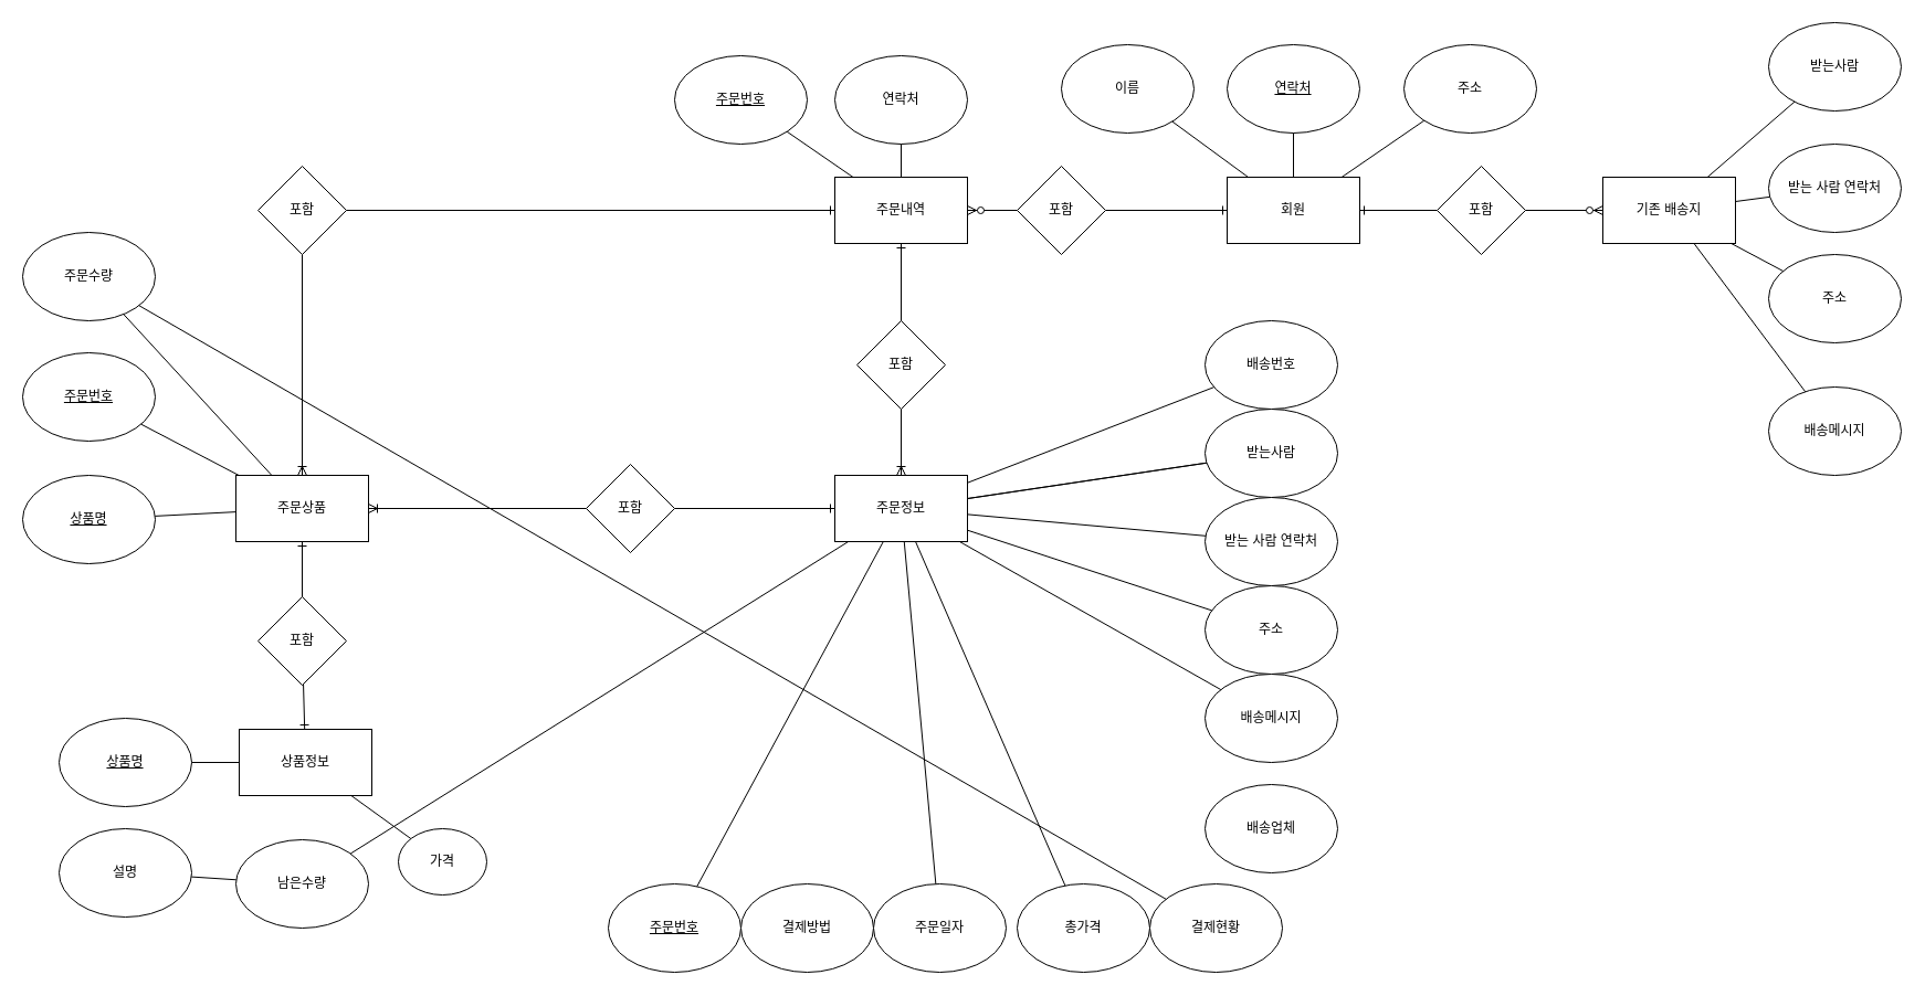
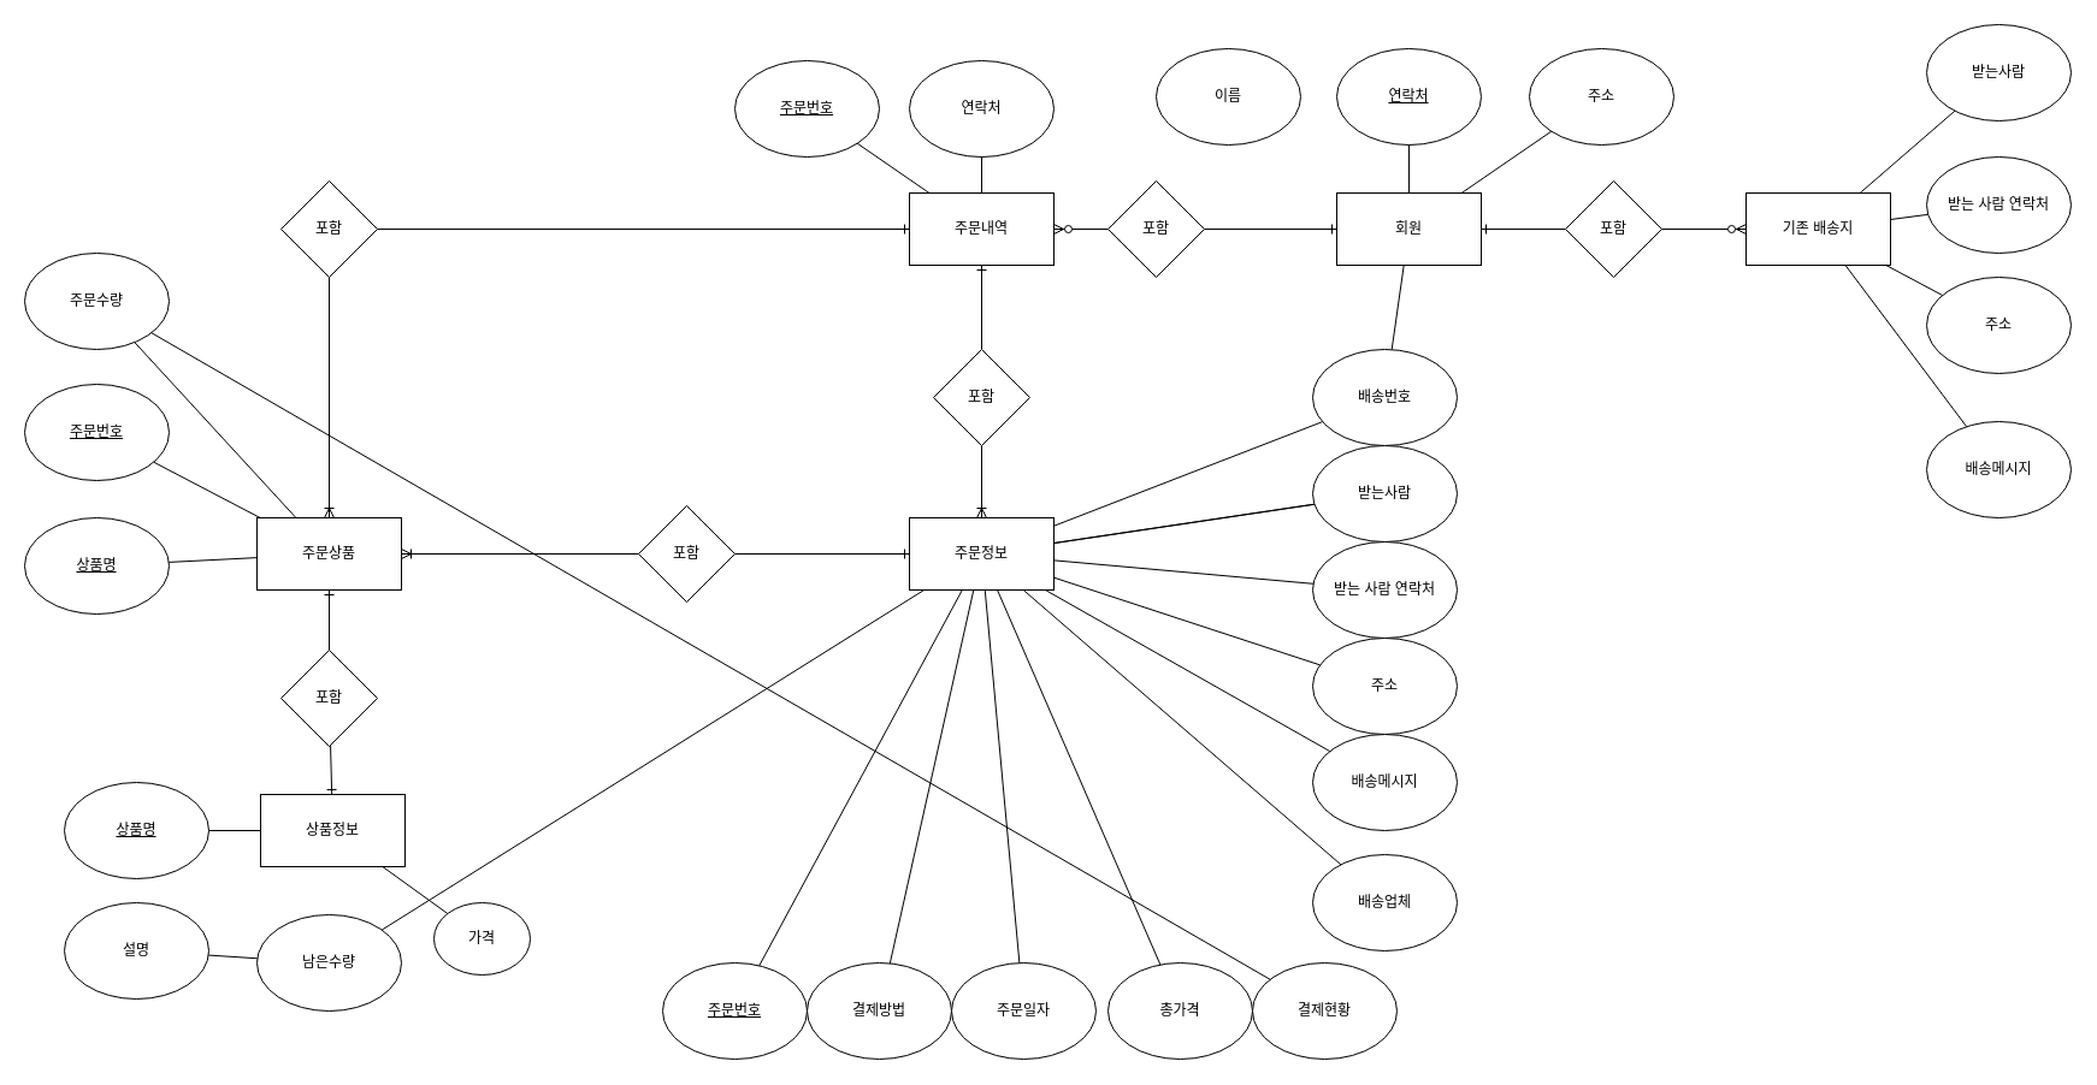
  <mxCell id="0" />
  <mxCell id="1" parent="0" />
  <mxCell id="2" value="회원" style="rounded=0;whiteSpace=wrap;html=1;" vertex="1" parent="1"><mxGeometry x="1110" y="160" width="120" height="60" as="geometry" /></mxCell>
  <mxCell id="3" value="상품정보" style="rounded=0;whiteSpace=wrap;html=1;" vertex="1" parent="1"><mxGeometry x="216" y="660" width="120" height="60" as="geometry" /></mxCell>
  <mxCell id="4" value="주문정보" style="rounded=0;whiteSpace=wrap;html=1;" vertex="1" parent="1"><mxGeometry x="755" y="430" width="120" height="60" as="geometry" /></mxCell>
  <mxCell id="5" value="&lt;u&gt;연락처&lt;/u&gt;" style="ellipse;whiteSpace=wrap;html=1;" vertex="1" parent="1"><mxGeometry x="1110" y="40" width="120" height="80" as="geometry" /></mxCell>
  <mxCell id="6" value="이름" style="ellipse;whiteSpace=wrap;html=1;" vertex="1" parent="1"><mxGeometry x="960" y="40" width="120" height="80" as="geometry" /></mxCell>
  <mxCell id="7" value="주소" style="ellipse;whiteSpace=wrap;html=1;" vertex="1" parent="1"><mxGeometry x="1270" y="40" width="120" height="80" as="geometry" /></mxCell>
  <mxCell id="8" value="&lt;u&gt;주문번호&lt;/u&gt;" style="ellipse;whiteSpace=wrap;html=1;" vertex="1" parent="1"><mxGeometry x="550" y="800" width="120" height="80" as="geometry" /></mxCell>
  <mxCell id="9" value="가격" style="ellipse;whiteSpace=wrap;html=1;" vertex="1" parent="1"><mxGeometry x="360" y="750" width="80" height="60" as="geometry" /></mxCell>
  <mxCell id="10" value="남은수량" style="ellipse;whiteSpace=wrap;html=1;" vertex="1" parent="1"><mxGeometry x="213" y="760" width="120" height="80" as="geometry" /></mxCell>
  <mxCell id="11" value="설명" style="ellipse;whiteSpace=wrap;html=1;" vertex="1" parent="1"><mxGeometry x="53" y="750" width="120" height="80" as="geometry" /></mxCell>
  <mxCell id="12" value="상품명" style="ellipse;whiteSpace=wrap;html=1;fontStyle=4" vertex="1" parent="1"><mxGeometry x="53" y="650" width="120" height="80" as="geometry" /></mxCell>
  <mxCell id="13" value="" style="endArrow=none;html=1;" edge="1" parent="1" source="11" target="10"><mxGeometry width="50" height="50" relative="1" as="geometry"><mxPoint x="103" y="730" as="sourcePoint" /><mxPoint x="153" y="680" as="targetPoint" /></mxGeometry></mxCell>
  <mxCell id="14" value="" style="endArrow=none;html=1;" edge="1" parent="1" source="10" target="4"><mxGeometry width="50" height="50" relative="1" as="geometry"><mxPoint x="113" y="740" as="sourcePoint" /><mxPoint x="163" y="690" as="targetPoint" /></mxGeometry></mxCell>
  <mxCell id="15" value="" style="endArrow=none;html=1;" edge="1" parent="1" source="12" target="3"><mxGeometry width="50" height="50" relative="1" as="geometry"><mxPoint x="123" y="750" as="sourcePoint" /><mxPoint x="173" y="700" as="targetPoint" /></mxGeometry></mxCell>
  <mxCell id="16" value="" style="endArrow=none;html=1;" edge="1" parent="1" source="9" target="3"><mxGeometry width="50" height="50" relative="1" as="geometry"><mxPoint x="133" y="760" as="sourcePoint" /><mxPoint x="183" y="710" as="targetPoint" /></mxGeometry></mxCell>
  <mxCell id="17" value="주문수량" style="ellipse;whiteSpace=wrap;html=1;" vertex="1" parent="1"><mxGeometry x="20" y="210" width="120" height="80" as="geometry" /></mxCell>
  <mxCell id="18" value="상품명" style="ellipse;whiteSpace=wrap;html=1;fontStyle=4" vertex="1" parent="1"><mxGeometry x="20" y="430" width="120" height="80" as="geometry" /></mxCell>
  <mxCell id="19" value="배송메시지" style="ellipse;whiteSpace=wrap;html=1;" vertex="1" parent="1"><mxGeometry x="1090" y="610" width="120" height="80" as="geometry" /></mxCell>
  <mxCell id="20" value="주소" style="ellipse;whiteSpace=wrap;html=1;" vertex="1" parent="1"><mxGeometry x="1090" y="530" width="120" height="80" as="geometry" /></mxCell>
  <mxCell id="21" value="받는 사람 연락처" style="ellipse;whiteSpace=wrap;html=1;" vertex="1" parent="1"><mxGeometry x="1090" y="450" width="120" height="80" as="geometry" /></mxCell>
  <mxCell id="22" value="&lt;u&gt;주문번호&lt;/u&gt;" style="ellipse;whiteSpace=wrap;html=1;" vertex="1" parent="1"><mxGeometry x="610" y="50" width="120" height="80" as="geometry" /></mxCell>
- <mxCell id="23" value="" style="endArrow=none;html=1;" edge="1" parent="1" source="2" target="6"><mxGeometry width="50" height="50" relative="1" as="geometry"><mxPoint x="1160" y="70" as="sourcePoint" /><mxPoint x="1210" y="20" as="targetPoint" /></mxGeometry></mxCell>
+ <mxCell id="23" value="" style="endArrow=none;html=1;" edge="1" parent="1" source="2" target="54"><mxGeometry width="50" height="50" relative="1" as="geometry"><mxPoint x="1160" y="70" as="sourcePoint" /><mxPoint x="1210" y="20" as="targetPoint" /></mxGeometry></mxCell>
  <mxCell id="24" value="" style="endArrow=none;html=1;" edge="1" parent="1" source="2" target="5"><mxGeometry width="50" height="50" relative="1" as="geometry"><mxPoint x="1170" y="80" as="sourcePoint" /><mxPoint x="1220" y="30" as="targetPoint" /></mxGeometry></mxCell>
  <mxCell id="25" value="" style="endArrow=none;html=1;" edge="1" parent="1" source="2" target="7"><mxGeometry width="50" height="50" relative="1" as="geometry"><mxPoint x="1180" y="90" as="sourcePoint" /><mxPoint x="1230" y="40" as="targetPoint" /></mxGeometry></mxCell>
  <mxCell id="26" value="주문내역" style="rounded=0;whiteSpace=wrap;html=1;" vertex="1" parent="1"><mxGeometry x="755" y="160" width="120" height="60" as="geometry" /></mxCell>
  <mxCell id="27" value="" style="endArrow=none;html=1;" edge="1" parent="1" source="26" target="22"><mxGeometry width="50" height="50" relative="1" as="geometry"><mxPoint x="935" y="320" as="sourcePoint" /><mxPoint x="985" y="270" as="targetPoint" /></mxGeometry></mxCell>
  <mxCell id="28" value="" style="endArrow=none;html=1;startArrow=ERone;startFill=0;" edge="1" parent="1" source="2" target="29"><mxGeometry width="50" height="50" relative="1" as="geometry"><mxPoint x="1630" y="300" as="sourcePoint" /><mxPoint x="1680" y="250" as="targetPoint" /></mxGeometry></mxCell>
  <mxCell id="29" value="포함" style="rhombus;whiteSpace=wrap;html=1;" vertex="1" parent="1"><mxGeometry x="920" y="150" width="80" height="80" as="geometry" /></mxCell>
  <mxCell id="30" value="" style="endArrow=ERzeroToMany;html=1;endFill=1;" edge="1" parent="1" source="29" target="26"><mxGeometry width="50" height="50" relative="1" as="geometry"><mxPoint x="670" y="180" as="sourcePoint" /><mxPoint x="720" y="130" as="targetPoint" /></mxGeometry></mxCell>
  <mxCell id="31" value="" style="endArrow=none;html=1;" edge="1" parent="1" source="44" target="17"><mxGeometry width="50" height="50" relative="1" as="geometry"><mxPoint x="553" y="217" as="sourcePoint" /><mxPoint x="603" y="167" as="targetPoint" /></mxGeometry></mxCell>
  <mxCell id="32" value="" style="endArrow=none;html=1;" edge="1" parent="1" source="44" target="18"><mxGeometry width="50" height="50" relative="1" as="geometry"><mxPoint x="563" y="227" as="sourcePoint" /><mxPoint x="613" y="177" as="targetPoint" /></mxGeometry></mxCell>
  <mxCell id="33" value="" style="endArrow=none;html=1;" edge="1" parent="1" source="8" target="4"><mxGeometry width="50" height="50" relative="1" as="geometry"><mxPoint x="900" y="670" as="sourcePoint" /><mxPoint x="950" y="620" as="targetPoint" /></mxGeometry></mxCell>
  <mxCell id="34" value="포함" style="rhombus;whiteSpace=wrap;html=1;" vertex="1" parent="1"><mxGeometry x="775" y="290" width="80" height="80" as="geometry" /></mxCell>
  <mxCell id="35" value="" style="endArrow=none;html=1;startArrow=ERoneToMany;startFill=0;" edge="1" parent="1" source="4" target="34"><mxGeometry width="50" height="50" relative="1" as="geometry"><mxPoint x="610" y="330" as="sourcePoint" /><mxPoint x="660" y="280" as="targetPoint" /></mxGeometry></mxCell>
  <mxCell id="36" value="" style="endArrow=none;html=1;startArrow=ERone;startFill=0;" edge="1" parent="1" source="26" target="34"><mxGeometry width="50" height="50" relative="1" as="geometry"><mxPoint x="620" y="340" as="sourcePoint" /><mxPoint x="670" y="290" as="targetPoint" /></mxGeometry></mxCell>
  <mxCell id="37" value="" style="endArrow=none;html=1;startArrow=ERone;startFill=0;" edge="1" parent="1" source="3" target="38"><mxGeometry width="50" height="50" relative="1" as="geometry"><mxPoint x="460" y="490" as="sourcePoint" /><mxPoint x="510" y="440" as="targetPoint" /></mxGeometry></mxCell>
  <mxCell id="38" value="포함" style="rhombus;whiteSpace=wrap;html=1;" vertex="1" parent="1"><mxGeometry x="233" y="540" width="80" height="80" as="geometry" /></mxCell>
  <mxCell id="39" value="" style="endArrow=ERone;html=1;endFill=0;" edge="1" parent="1" source="38" target="44"><mxGeometry width="50" height="50" relative="1" as="geometry"><mxPoint x="460" y="490" as="sourcePoint" /><mxPoint x="510" y="440" as="targetPoint" /></mxGeometry></mxCell>
  <mxCell id="40" value="" style="endArrow=none;html=1;" edge="1" parent="1" source="77" target="4"><mxGeometry width="50" height="50" relative="1" as="geometry"><mxPoint x="1230" y="230" as="sourcePoint" /><mxPoint x="1255" y="440" as="targetPoint" /></mxGeometry></mxCell>
  <mxCell id="41" value="" style="endArrow=none;html=1;" edge="1" parent="1" source="20" target="4"><mxGeometry width="50" height="50" relative="1" as="geometry"><mxPoint x="1230" y="230" as="sourcePoint" /><mxPoint x="1278.182" y="480" as="targetPoint" /></mxGeometry></mxCell>
  <mxCell id="42" value="" style="endArrow=none;html=1;" edge="1" parent="1" source="77" target="4"><mxGeometry width="50" height="50" relative="1" as="geometry"><mxPoint x="1250" y="250" as="sourcePoint" /><mxPoint x="1300" y="460" as="targetPoint" /></mxGeometry></mxCell>
  <mxCell id="43" value="" style="endArrow=none;html=1;" edge="1" parent="1" source="4" target="19"><mxGeometry width="50" height="50" relative="1" as="geometry"><mxPoint x="1251.429" y="480" as="sourcePoint" /><mxPoint x="1310" y="210" as="targetPoint" /></mxGeometry></mxCell>
  <mxCell id="44" value="주문상품" style="rounded=0;whiteSpace=wrap;html=1;" vertex="1" parent="1"><mxGeometry x="213" y="430" width="120" height="60" as="geometry" /></mxCell>
  <mxCell id="45" value="&lt;u&gt;주문번호&lt;/u&gt;" style="ellipse;whiteSpace=wrap;html=1;" vertex="1" parent="1"><mxGeometry x="20" y="319" width="120" height="80" as="geometry" /></mxCell>
  <mxCell id="46" value="" style="endArrow=none;html=1;" edge="1" parent="1" source="44" target="45"><mxGeometry width="50" height="50" relative="1" as="geometry"><mxPoint x="354.047" y="637" as="sourcePoint" /><mxPoint x="383.917" y="718.118" as="targetPoint" /></mxGeometry></mxCell>
  <mxCell id="47" value="포함" style="rhombus;whiteSpace=wrap;html=1;" vertex="1" parent="1"><mxGeometry x="530" y="420" width="80" height="80" as="geometry" /></mxCell>
  <mxCell id="48" value="" style="endArrow=none;html=1;startArrow=ERoneToMany;startFill=0;" edge="1" parent="1" source="44" target="47"><mxGeometry width="50" height="50" relative="1" as="geometry"><mxPoint x="530" y="790" as="sourcePoint" /><mxPoint x="580" y="740" as="targetPoint" /></mxGeometry></mxCell>
  <mxCell id="49" value="" style="endArrow=ERone;html=1;endFill=0;" edge="1" parent="1" source="47" target="4"><mxGeometry width="50" height="50" relative="1" as="geometry"><mxPoint x="540" y="800" as="sourcePoint" /><mxPoint x="590" y="750" as="targetPoint" /></mxGeometry></mxCell>
  <mxCell id="50" value="결제현황" style="ellipse;whiteSpace=wrap;html=1;" vertex="1" parent="1"><mxGeometry x="1040" y="800" width="120" height="80" as="geometry" /></mxCell>
  <mxCell id="51" value="" style="endArrow=none;html=1;" edge="1" parent="1" source="50" target="17"><mxGeometry width="50" height="50" relative="1" as="geometry"><mxPoint x="710" y="790" as="sourcePoint" /><mxPoint x="760" y="740" as="targetPoint" /></mxGeometry></mxCell>
  <mxCell id="52" value="배송업체" style="ellipse;whiteSpace=wrap;html=1;" vertex="1" parent="1"><mxGeometry x="1090" y="710" width="120" height="80" as="geometry" /></mxCell>
+ <mxCell id="53" value="" style="endArrow=none;html=1;" edge="1" parent="1" source="4" target="52"><mxGeometry width="50" height="50" relative="1" as="geometry"><mxPoint x="1228.571" y="480" as="sourcePoint" /><mxPoint x="1413.635" y="685.901" as="targetPoint" /></mxGeometry></mxCell>
  <mxCell id="54" value="배송번호" style="ellipse;whiteSpace=wrap;html=1;fontStyle=0" vertex="1" parent="1"><mxGeometry x="1090" y="290" width="120" height="80" as="geometry" /></mxCell>
  <mxCell id="55" value="" style="endArrow=none;html=1;" edge="1" parent="1" source="4" target="54"><mxGeometry width="50" height="50" relative="1" as="geometry"><mxPoint x="1230" y="440" as="sourcePoint" /><mxPoint x="1340" y="610" as="targetPoint" /></mxGeometry></mxCell>
  <mxCell id="56" value="결제방법" style="ellipse;whiteSpace=wrap;html=1;" vertex="1" parent="1"><mxGeometry x="670" y="800" width="120" height="80" as="geometry" /></mxCell>
+ <mxCell id="57" value="" style="endArrow=none;html=1;" edge="1" parent="1" source="56" target="4"><mxGeometry width="50" height="50" relative="1" as="geometry"><mxPoint x="720" y="610" as="sourcePoint" /><mxPoint x="770" y="560" as="targetPoint" /></mxGeometry></mxCell>
  <mxCell id="58" value="" style="endArrow=none;html=1;" edge="1" parent="1" target="2"><mxGeometry width="50" height="50" relative="1" as="geometry"><mxPoint x="1290" y="190" as="sourcePoint" /><mxPoint x="1260" y="260" as="targetPoint" /></mxGeometry></mxCell>
  <mxCell id="59" value="기존 배송지" style="rounded=0;whiteSpace=wrap;html=1;" vertex="1" parent="1"><mxGeometry x="1450" y="160" width="120" height="60" as="geometry" /></mxCell>
  <mxCell id="60" value="" style="edgeStyle=orthogonalEdgeStyle;rounded=0;orthogonalLoop=1;jettySize=auto;html=1;startArrow=none;startFill=0;endArrow=ERone;endFill=0;" edge="1" parent="1" source="61" target="2"><mxGeometry relative="1" as="geometry" /></mxCell>
  <mxCell id="61" value="포함" style="rhombus;whiteSpace=wrap;html=1;" vertex="1" parent="1"><mxGeometry x="1300" y="150" width="80" height="80" as="geometry" /></mxCell>
  <mxCell id="62" value="" style="endArrow=ERzeroToMany;html=1;endFill=1;" edge="1" parent="1" source="61" target="59"><mxGeometry width="50" height="50" relative="1" as="geometry"><mxPoint x="1160" y="310" as="sourcePoint" /><mxPoint x="1210" y="260" as="targetPoint" /></mxGeometry></mxCell>
  <mxCell id="63" value="배송메시지" style="ellipse;whiteSpace=wrap;html=1;" vertex="1" parent="1"><mxGeometry x="1600" y="350" width="120" height="80" as="geometry" /></mxCell>
  <mxCell id="64" value="주소" style="ellipse;whiteSpace=wrap;html=1;" vertex="1" parent="1"><mxGeometry x="1600" y="230" width="120" height="80" as="geometry" /></mxCell>
  <mxCell id="65" value="받는 사람 연락처" style="ellipse;whiteSpace=wrap;html=1;" vertex="1" parent="1"><mxGeometry x="1600" y="130" width="120" height="80" as="geometry" /></mxCell>
  <mxCell id="66" value="받는사람" style="ellipse;whiteSpace=wrap;html=1;" vertex="1" parent="1"><mxGeometry x="1600" y="20" width="120" height="80" as="geometry" /></mxCell>
  <mxCell id="67" value="" style="endArrow=none;html=1;" edge="1" parent="1" source="59" target="66"><mxGeometry width="50" height="50" relative="1" as="geometry"><mxPoint x="1410" y="310" as="sourcePoint" /><mxPoint x="1460" y="260" as="targetPoint" /></mxGeometry></mxCell>
  <mxCell id="68" value="" style="endArrow=none;html=1;" edge="1" parent="1" source="59" target="65"><mxGeometry width="50" height="50" relative="1" as="geometry"><mxPoint x="1420" y="320" as="sourcePoint" /><mxPoint x="1470" y="270" as="targetPoint" /></mxGeometry></mxCell>
  <mxCell id="69" value="" style="endArrow=none;html=1;" edge="1" parent="1" source="59" target="64"><mxGeometry width="50" height="50" relative="1" as="geometry"><mxPoint x="1430" y="330" as="sourcePoint" /><mxPoint x="1480" y="280" as="targetPoint" /></mxGeometry></mxCell>
  <mxCell id="70" value="" style="endArrow=none;html=1;" edge="1" parent="1" source="59" target="63"><mxGeometry width="50" height="50" relative="1" as="geometry"><mxPoint x="1440" y="340" as="sourcePoint" /><mxPoint x="1490" y="290" as="targetPoint" /></mxGeometry></mxCell>
  <mxCell id="71" value="&lt;span&gt;연락처&lt;/span&gt;" style="ellipse;whiteSpace=wrap;html=1;fontStyle=0" vertex="1" parent="1"><mxGeometry x="755" y="50" width="120" height="80" as="geometry" /></mxCell>
  <mxCell id="72" value="" style="endArrow=none;html=1;" edge="1" parent="1" source="26" target="71"><mxGeometry width="50" height="50" relative="1" as="geometry"><mxPoint x="710" y="270" as="sourcePoint" /><mxPoint x="710" y="230" as="targetPoint" /></mxGeometry></mxCell>
  <mxCell id="73" value="주문일자" style="ellipse;whiteSpace=wrap;html=1;" vertex="1" parent="1"><mxGeometry x="790" y="800" width="120" height="80" as="geometry" /></mxCell>
  <mxCell id="74" value="" style="endArrow=none;html=1;" edge="1" parent="1" source="73" target="4"><mxGeometry width="50" height="50" relative="1" as="geometry"><mxPoint x="920" y="600" as="sourcePoint" /><mxPoint x="970" y="550" as="targetPoint" /></mxGeometry></mxCell>
  <mxCell id="75" value="총가격" style="ellipse;whiteSpace=wrap;html=1;" vertex="1" parent="1"><mxGeometry x="920" y="800" width="120" height="80" as="geometry" /></mxCell>
  <mxCell id="76" value="" style="endArrow=none;html=1;" edge="1" parent="1" source="75" target="4"><mxGeometry width="50" height="50" relative="1" as="geometry"><mxPoint x="910" y="700" as="sourcePoint" /><mxPoint x="960" y="650" as="targetPoint" /></mxGeometry></mxCell>
  <mxCell id="77" value="받는사람" style="ellipse;whiteSpace=wrap;html=1;" vertex="1" parent="1"><mxGeometry x="1090" y="370" width="120" height="80" as="geometry" /></mxCell>
  <mxCell id="78" value="" style="endArrow=none;html=1;" edge="1" parent="1" source="21" target="4"><mxGeometry width="50" height="50" relative="1" as="geometry"><mxPoint x="1360" y="460" as="sourcePoint" /><mxPoint x="875" y="460" as="targetPoint" /></mxGeometry></mxCell>
  <mxCell id="79" value="포함" style="rhombus;whiteSpace=wrap;html=1;" vertex="1" parent="1"><mxGeometry x="233" y="150" width="80" height="80" as="geometry" /></mxCell>
  <mxCell id="80" value="" style="endArrow=ERone;html=1;endFill=0;" edge="1" parent="1" source="79" target="26"><mxGeometry width="50" height="50" relative="1" as="geometry"><mxPoint x="510" y="230" as="sourcePoint" /><mxPoint x="560" y="180" as="targetPoint" /></mxGeometry></mxCell>
  <mxCell id="81" value="" style="endArrow=none;html=1;startArrow=ERoneToMany;startFill=0;" edge="1" parent="1" source="44" target="79"><mxGeometry width="50" height="50" relative="1" as="geometry"><mxPoint x="410" y="375" as="sourcePoint" /><mxPoint x="460" y="325" as="targetPoint" /></mxGeometry></mxCell>
